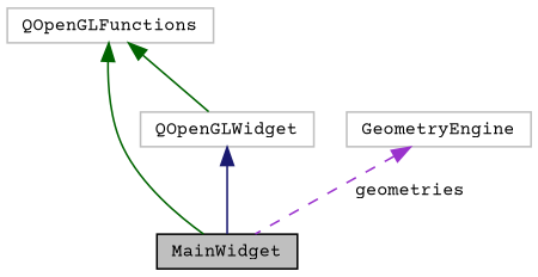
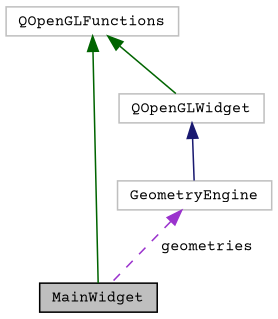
  digraph {
    fontname="Courier Prime"
    node [color=grey75 fillcolor=white fontname="Courier Prime" fontsize=10 shape=record style=filled]
    edge [color=darkgreen dir=back fontname="Courier Prime" fontsize=10 labelfontname=Helvetica labelfontsize=10 style=solid]
    n1 [color=black fillcolor=grey75 fontcolor=black height=0.2 label=MainWidget width=0.4]
    n2 [height=0.2 label=QOpenGLWidget width=0.4]
    n3 [height=0.2 label=QOpenGLFunctions width=0.4]
    n4 [height=0.2 label=GeometryEngine width=0.4]
-   n2 -> n1 [color=midnightblue]
+   n2 -> n4 [color=midnightblue]
    n3 -> n1
    n3 -> n2
    n4 -> n1 [color=darkorchid3 label=" geometries" style=dashed]
  }
